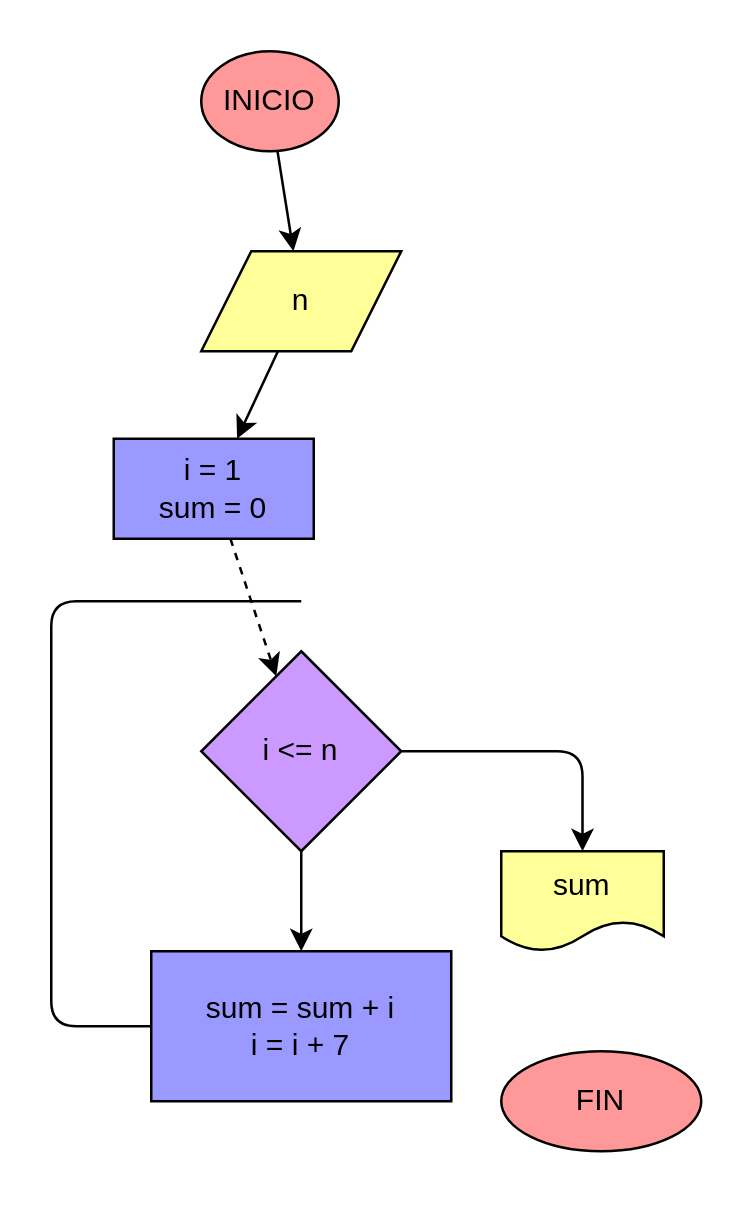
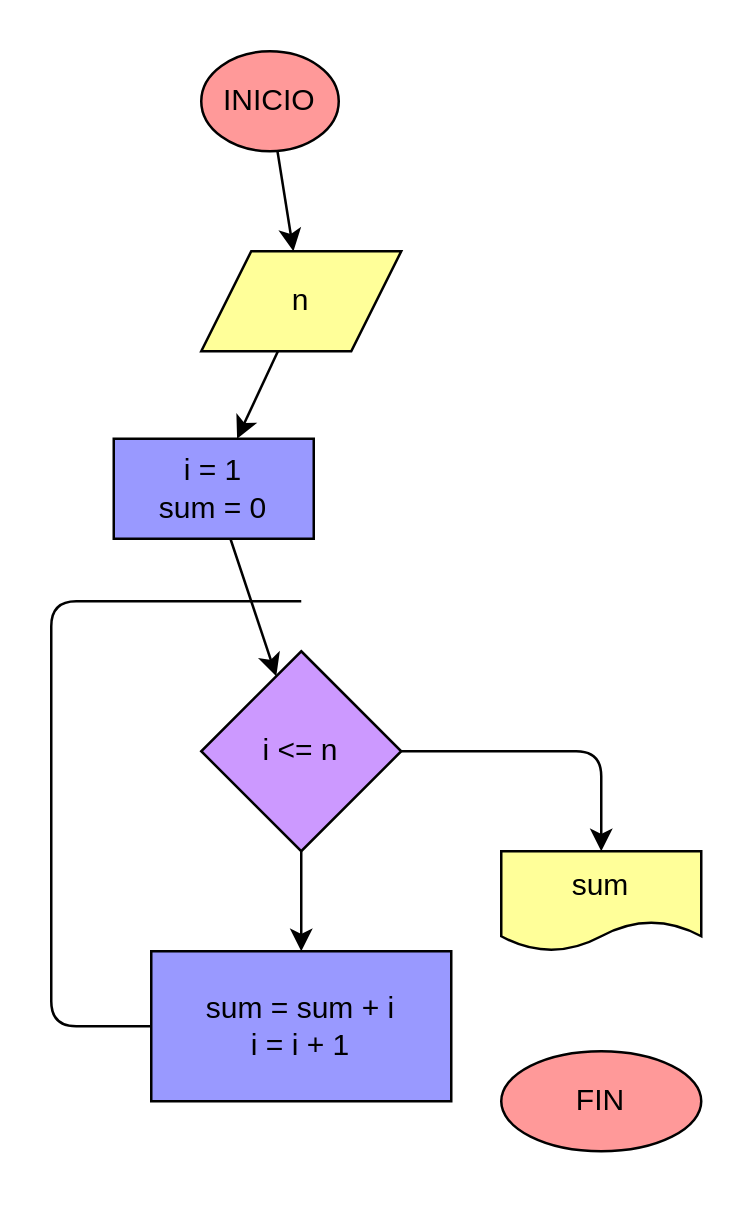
  <mxCell id="0" />
  <mxCell id="1" parent="0" />
  <mxCell id="2" value="" style="edgeStyle=none;html=1;strokeColor=#000000;fontColor=#000000;" parent="1" source="3" target="5" edge="1"><mxGeometry relative="1" as="geometry" /></mxCell>
  <mxCell id="3" value="INICIO" style="ellipse;whiteSpace=wrap;html=1;strokeColor=#000000;fontColor=#000000;fillColor=#FF9999;" parent="1" vertex="1"><mxGeometry x="80" y="20" width="55" height="40" as="geometry" /></mxCell>
  <mxCell id="4" value="" style="edgeStyle=none;html=1;strokeColor=#000000;fontColor=#000000;" parent="1" source="5" target="7" edge="1"><mxGeometry relative="1" as="geometry" /></mxCell>
  <mxCell id="5" value="n" style="shape=parallelogram;perimeter=parallelogramPerimeter;whiteSpace=wrap;html=1;fixedSize=1;strokeColor=#000000;fontColor=#000000;fillColor=#FFFF99;" parent="1" vertex="1"><mxGeometry x="80" y="100" width="80" height="40" as="geometry" /></mxCell>
- <mxCell id="6" value="" style="edgeStyle=none;html=1;strokeColor=#000000;fontColor=#000000;dashed=1;" parent="1" source="7" target="10" edge="1"><mxGeometry relative="1" as="geometry" /></mxCell>
+ <mxCell id="6" value="" style="edgeStyle=none;html=1;strokeColor=#000000;fontColor=#000000;" parent="1" source="7" target="10" edge="1"><mxGeometry relative="1" as="geometry" /></mxCell>
  <mxCell id="7" value="i = 1&lt;br&gt;sum = 0" style="whiteSpace=wrap;html=1;strokeColor=#000000;fontColor=#000000;fillColor=#9999FF;" parent="1" vertex="1"><mxGeometry x="45" y="175" width="80" height="40" as="geometry" /></mxCell>
  <mxCell id="8" value="" style="edgeStyle=none;html=1;strokeColor=#000000;fontColor=#000000;" parent="1" source="10" target="12" edge="1"><mxGeometry relative="1" as="geometry" /></mxCell>
  <mxCell id="9" style="edgeStyle=orthogonalEdgeStyle;html=1;exitX=1;exitY=0.5;exitDx=0;exitDy=0;entryX=0.5;entryY=0;entryDx=0;entryDy=0;startArrow=none;startFill=0;strokeColor=#000000;" edge="1" parent="1" source="10" target="13"><mxGeometry relative="1" as="geometry" /></mxCell>
  <mxCell id="10" value="i &amp;lt;= n" style="rhombus;whiteSpace=wrap;html=1;strokeColor=#000000;fontColor=#000000;fillColor=#CC99FF;" parent="1" vertex="1"><mxGeometry x="80" y="260" width="80" height="80" as="geometry" /></mxCell>
  <mxCell id="11" style="edgeStyle=none;html=1;exitX=0;exitY=0.5;exitDx=0;exitDy=0;endArrow=none;endFill=0;strokeColor=#000000;fontColor=#000000;" parent="1" source="12" edge="1"><mxGeometry relative="1" as="geometry"><mxPoint x="120" y="240" as="targetPoint" /><Array as="points"><mxPoint x="20" y="410" /><mxPoint x="20" y="240" /></Array></mxGeometry></mxCell>
- <mxCell id="12" value="sum = sum + i&lt;br&gt;i = i + 7" style="whiteSpace=wrap;html=1;strokeColor=#000000;fontColor=#000000;fillColor=#9999FF;" parent="1" vertex="1"><mxGeometry x="60" y="380" width="120" height="60" as="geometry" /></mxCell>
- <mxCell id="13" value="sum" style="shape=document;whiteSpace=wrap;html=1;boundedLbl=1;fillColor=#FFFF99;strokeColor=#000000;fontColor=#000000;" parent="1" vertex="1"><mxGeometry x="200" y="340" width="65" height="40" as="geometry" /></mxCell>
+ <mxCell id="12" value="sum = sum + i&lt;br&gt;i = i + 1" style="whiteSpace=wrap;html=1;strokeColor=#000000;fontColor=#000000;fillColor=#9999FF;" parent="1" vertex="1"><mxGeometry x="60" y="380" width="120" height="60" as="geometry" /></mxCell>
+ <mxCell id="13" value="sum" style="shape=document;whiteSpace=wrap;html=1;boundedLbl=1;fillColor=#FFFF99;strokeColor=#000000;fontColor=#000000;" parent="1" vertex="1"><mxGeometry x="200" y="340" width="80" height="40" as="geometry" /></mxCell>
  <mxCell id="14" value="FIN" style="ellipse;whiteSpace=wrap;html=1;fillColor=#FF9999;strokeColor=#000000;fontColor=#000000;" parent="1" vertex="1"><mxGeometry x="200" y="420" width="80" height="40" as="geometry" /></mxCell>
